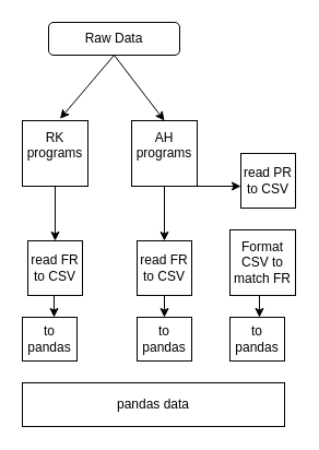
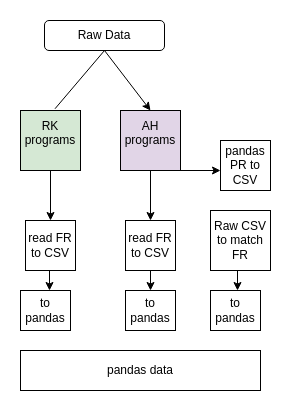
  <mxCell id="0" />
  <mxCell id="1" parent="0" />
  <mxCell id="2" value="Raw Data" style="rounded=1;whiteSpace=wrap;html=1;fontSize=12;glass=0;strokeWidth=1;shadow=0;" parent="1" vertex="1"><mxGeometry x="44" y="20" width="120" height="30" as="geometry" /></mxCell>
- <mxCell id="3" value="&lt;div&gt;RK programs&lt;/div&gt;&lt;div&gt;&lt;br&gt;&lt;/div&gt;" style="whiteSpace=wrap;html=1;aspect=fixed;" vertex="1" parent="1"><mxGeometry x="20" y="110" width="60" height="60" as="geometry" /></mxCell>
- <mxCell id="4" value="" style="endArrow=classic;html=1;rounded=0;exitX=0.5;exitY=1;exitDx=0;exitDy=0;entryX=0.575;entryY=-0.029;entryDx=0;entryDy=0;entryPerimeter=0;" edge="1" parent="1" source="2" target="3"><mxGeometry width="50" height="50" relative="1" as="geometry"><mxPoint x="160" y="180" as="sourcePoint" /><mxPoint x="210" y="130" as="targetPoint" /></mxGeometry></mxCell>
+ <mxCell id="3" value="&lt;div&gt;RK programs&lt;/div&gt;&lt;div&gt;&lt;br&gt;&lt;/div&gt;" style="whiteSpace=wrap;html=1;aspect=fixed;fillColor=#d5e8d4;" vertex="1" parent="1"><mxGeometry x="20" y="110" width="60" height="60" as="geometry" /></mxCell>
+ <mxCell id="4" value="" style="endArrow=none;html=1;rounded=0;exitX=0.5;exitY=1;exitDx=0;exitDy=0;entryX=0.575;entryY=-0.029;entryDx=0;entryDy=0;entryPerimeter=0;" edge="1" parent="1" source="2" target="3"><mxGeometry width="50" height="50" relative="1" as="geometry"><mxPoint x="160" y="180" as="sourcePoint" /><mxPoint x="210" y="130" as="targetPoint" /></mxGeometry></mxCell>
  <mxCell id="5" value="" style="endArrow=classic;html=1;rounded=0;exitX=0.5;exitY=1;exitDx=0;exitDy=0;" edge="1" parent="1" source="2"><mxGeometry width="50" height="50" relative="1" as="geometry"><mxPoint x="114" y="70" as="sourcePoint" /><mxPoint x="150" y="110" as="targetPoint" /></mxGeometry></mxCell>
- <mxCell id="6" value="&lt;div&gt;AH programs&lt;/div&gt;&lt;div&gt;&lt;br&gt;&lt;/div&gt;" style="whiteSpace=wrap;html=1;aspect=fixed;" vertex="1" parent="1"><mxGeometry x="120" y="110" width="60" height="60" as="geometry" /></mxCell>
+ <mxCell id="6" value="&lt;div&gt;AH programs&lt;/div&gt;&lt;div&gt;&lt;br&gt;&lt;/div&gt;" style="whiteSpace=wrap;html=1;aspect=fixed;fillColor=#e1d5e7;" vertex="1" parent="1"><mxGeometry x="120" y="110" width="60" height="60" as="geometry" /></mxCell>
  <mxCell id="7" value="" style="endArrow=classic;html=1;rounded=0;exitX=0.5;exitY=1;exitDx=0;exitDy=0;" edge="1" parent="1" source="3" target="8"><mxGeometry width="50" height="50" relative="1" as="geometry"><mxPoint x="160" y="180" as="sourcePoint" /><mxPoint x="50" y="220" as="targetPoint" /></mxGeometry></mxCell>
  <mxCell id="8" value="read FR to CSV" style="whiteSpace=wrap;html=1;aspect=fixed;" vertex="1" parent="1"><mxGeometry x="25" y="220" width="50" height="50" as="geometry" /></mxCell>
  <mxCell id="9" value="" style="endArrow=classic;html=1;rounded=0;exitX=0.5;exitY=1;exitDx=0;exitDy=0;" edge="1" parent="1" target="10"><mxGeometry width="50" height="50" relative="1" as="geometry"><mxPoint x="150" y="170" as="sourcePoint" /><mxPoint x="150" y="220" as="targetPoint" /></mxGeometry></mxCell>
  <mxCell id="10" value="read FR to CSV" style="whiteSpace=wrap;html=1;aspect=fixed;" vertex="1" parent="1"><mxGeometry x="125" y="220" width="50" height="50" as="geometry" /></mxCell>
  <mxCell id="11" value="" style="endArrow=classic;html=1;rounded=0;exitX=0.5;exitY=1;exitDx=0;exitDy=0;" edge="1" parent="1" source="6"><mxGeometry width="50" height="50" relative="1" as="geometry"><mxPoint x="160" y="180" as="sourcePoint" /><mxPoint x="220" y="170" as="targetPoint" /></mxGeometry></mxCell>
- <mxCell id="12" value="read PR to CSV" style="whiteSpace=wrap;html=1;aspect=fixed;" vertex="1" parent="1"><mxGeometry x="220" y="140" width="50" height="50" as="geometry" /></mxCell>
- <mxCell id="13" value="Format CSV to match FR" style="whiteSpace=wrap;html=1;aspect=fixed;" vertex="1" parent="1"><mxGeometry x="210" y="210" width="60" height="60" as="geometry" /></mxCell>
+ <mxCell id="12" value="pandas PR to CSV" style="whiteSpace=wrap;html=1;aspect=fixed;" vertex="1" parent="1"><mxGeometry x="220" y="140" width="50" height="50" as="geometry" /></mxCell>
+ <mxCell id="13" value="Raw CSV to match FR" style="whiteSpace=wrap;html=1;aspect=fixed;" vertex="1" parent="1"><mxGeometry x="210" y="210" width="60" height="60" as="geometry" /></mxCell>
  <mxCell id="14" value="to pandas" style="rounded=0;whiteSpace=wrap;html=1;" vertex="1" parent="1"><mxGeometry x="20" y="290" width="50" height="40" as="geometry" /></mxCell>
  <mxCell id="15" value="" style="endArrow=classic;html=1;rounded=0;exitX=0.5;exitY=1;exitDx=0;exitDy=0;" edge="1" parent="1"><mxGeometry width="50" height="50" relative="1" as="geometry"><mxPoint x="49" y="270" as="sourcePoint" /><mxPoint x="49" y="290" as="targetPoint" /></mxGeometry></mxCell>
  <mxCell id="16" value="to pandas" style="rounded=0;whiteSpace=wrap;html=1;" vertex="1" parent="1"><mxGeometry x="125" y="290" width="50" height="40" as="geometry" /></mxCell>
  <mxCell id="17" value="" style="endArrow=classic;html=1;rounded=0;exitX=0.5;exitY=1;exitDx=0;exitDy=0;" edge="1" parent="1"><mxGeometry width="50" height="50" relative="1" as="geometry"><mxPoint x="150" y="270" as="sourcePoint" /><mxPoint x="150" y="290" as="targetPoint" /></mxGeometry></mxCell>
  <mxCell id="18" value="to pandas" style="rounded=0;whiteSpace=wrap;html=1;" vertex="1" parent="1"><mxGeometry x="210" y="290" width="50" height="40" as="geometry" /></mxCell>
  <mxCell id="19" value="" style="endArrow=classic;html=1;rounded=0;exitX=0.5;exitY=1;exitDx=0;exitDy=0;" edge="1" parent="1"><mxGeometry width="50" height="50" relative="1" as="geometry"><mxPoint x="237" y="270" as="sourcePoint" /><mxPoint x="237" y="290" as="targetPoint" /></mxGeometry></mxCell>
  <mxCell id="20" value="pandas data" style="rounded=0;whiteSpace=wrap;html=1;" vertex="1" parent="1"><mxGeometry x="20" y="350" width="240" height="40" as="geometry" /></mxCell>
